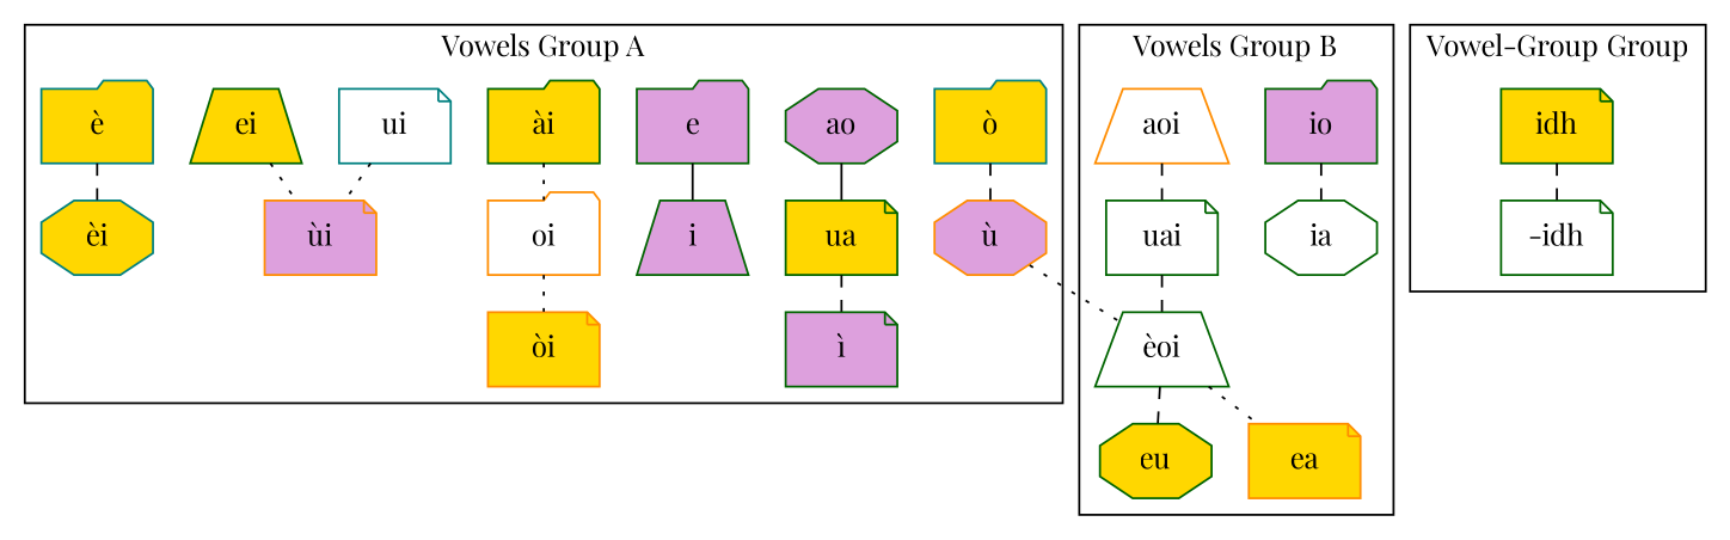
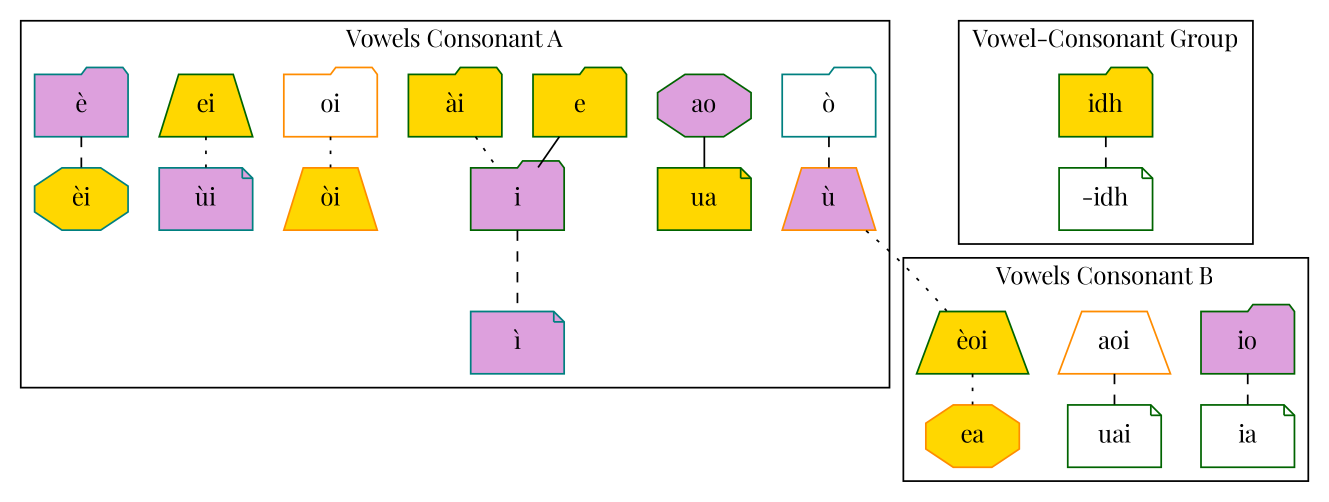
  digraph {
    compound=true
    fontname="Playfair Display"
    rankdir=TB
    ranksep=0.25
    node [color=darkgreen fillcolor=white fontname="Playfair Display" shape=note style=filled]
    edge [arrowhead=none fontname="Playfair Display" style=dashed]
-   "ò" [color=teal fillcolor=gold shape=folder]
-   "ù" [color=darkorange fillcolor=plum shape=octagon]
+   "ò" [color=teal shape=folder]
+   "ù" [color=darkorange fillcolor=plum shape=trapezium]
    ao [fillcolor=plum shape=octagon]
    ua [fillcolor=gold]
-   e [fillcolor=plum shape=folder]
-   i [fillcolor=plum shape=trapezium]
-   "ì" [fillcolor=plum]
+   e [fillcolor=gold shape=folder]
+   i [fillcolor=plum shape=folder]
+   "ì" [color=teal fillcolor=plum]
    "ài" [fillcolor=gold shape=folder]
    oi [color=darkorange shape=folder]
-   "òi" [color=darkorange fillcolor=gold]
-   ui [color=teal]
-   "ùi" [color=darkorange fillcolor=plum]
+   "òi" [color=darkorange fillcolor=gold shape=trapezium]
+   "ùi" [color=teal fillcolor=plum]
    ei [fillcolor=gold shape=trapezium]
-   "è" [color=teal fillcolor=gold shape=folder]
+   "è" [color=teal fillcolor=plum shape=folder]
    "èi" [color=teal fillcolor=gold shape=octagon]
    io [fillcolor=plum shape=folder]
-   ia [shape=octagon]
+   ia
    aoi [color=darkorange shape=trapezium]
    uai
-   "èoi" [shape=trapezium]
-   eu [fillcolor=gold shape=octagon]
-   ea [color=darkorange fillcolor=gold]
-   idh [fillcolor=gold]
+   "èoi" [fillcolor=gold shape=trapezium]
+   ea [color=darkorange fillcolor=gold shape=octagon]
+   idh [fillcolor=gold shape=folder]
    n24 [label="-idh"]
    subgraph cluster_1 {
-     label="Vowels Group A"
+     label="Vowels Consonant A"
      "ò"
      "ù"
      ao
      ua
      e
      i
      "ì"
      "ài"
      oi
      "òi"
-     ui
      "ùi"
      ei
      "è"
      "èi"
    }
    subgraph cluster_2 {
-     label="Vowels Group B"
+     label="Vowels Consonant B"
      io
      ia
      aoi
      uai
      "èoi"
-     eu
      ea
    }
    subgraph cluster_3 {
-     label="Vowel-Group Group"
+     label="Vowel-Consonant Group"
      idh
      n24
    }
    "ò" -> "ù"
    "ù" -> "èoi" [style=dotted]
    ao -> ua [style=solid]
    e -> i [style=solid]
-   ua -> "ì"
-   "ài" -> oi [style=dotted]
+   i -> "ì"
+   "ài" -> i [style=dotted]
    oi -> "òi" [style=dotted]
-   ui -> "ùi" [style=dotted]
    ei -> "ùi" [style=dotted]
    "è" -> "èi"
    io -> ia
    aoi -> uai
-   uai -> "èoi"
-   "èoi" -> eu
    "èoi" -> ea [style=dotted]
    idh -> n24
  }
